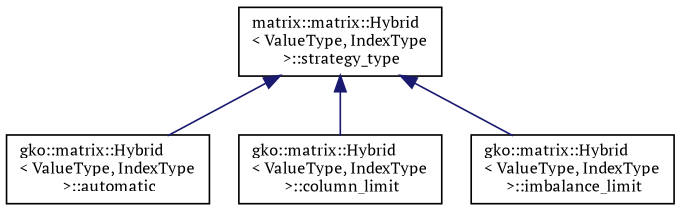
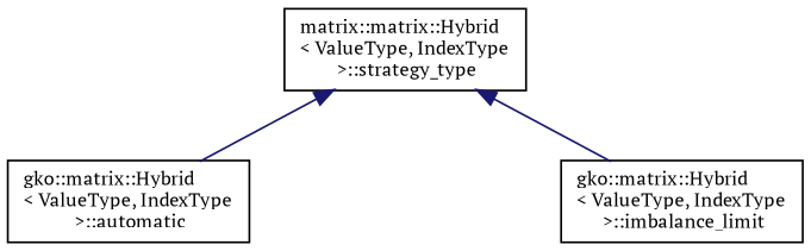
  digraph {
    fontname="PT Serif"
    rankdir=TB
    node [color=black fillcolor=white fontname="PT Serif" fontsize=10 shape=record style=filled]
    edge [color=midnightblue dir=back fontname="PT Serif" fontsize=10 labelfontname=Helvetica labelfontsize=10 style=solid]
    n1 [height=0.2 label="matrix::matrix::Hybrid\l\< ValueType, IndexType\l \>::strategy_type" width=0.4]
    n2 [height=0.2 label="gko::matrix::Hybrid\l\< ValueType, IndexType\l \>::automatic" width=0.4]
-   n3 [height=0.2 label="gko::matrix::Hybrid\l\< ValueType, IndexType\l \>::column_limit" width=0.4]
    n4 [height=0.2 label="gko::matrix::Hybrid\l\< ValueType, IndexType\l \>::imbalance_limit" width=0.4]
    n1 -> n2
-   n1 -> n3
    n1 -> n4
  }
